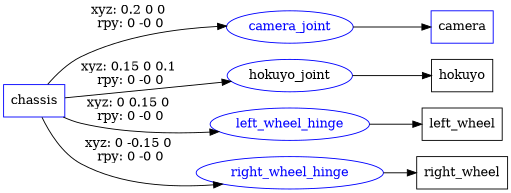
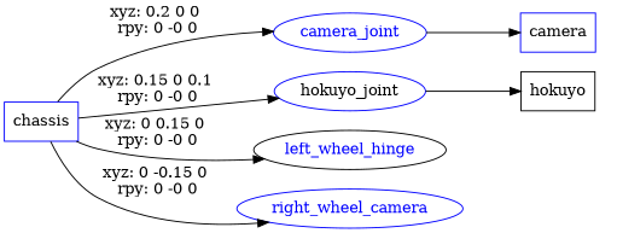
  digraph {
    rankdir=LR
    node [color=blue shape=box]
    n1 [label=chassis]
    camera_joint [fontcolor=blue shape=ellipse]
    hokuyo_joint [fontcolor=black shape=ellipse]
-   left_wheel_hinge [fontcolor=blue shape=ellipse]
-   right_wheel_hinge [fontcolor=blue shape=ellipse]
+   left_wheel_hinge [color=black fontcolor=blue shape=ellipse]
+   right_wheel_hinge [fontcolor=blue shape=ellipse label=right_wheel_camera]
    n6 [label=camera]
    n7 [label=hokuyo color=""]
-   n8 [label=left_wheel color=""]
-   n9 [label=right_wheel color=""]
    n1 -> camera_joint [label="xyz: 0.2 0 0 \nrpy: 0 -0 0"]
    n1 -> hokuyo_joint [label="xyz: 0.15 0 0.1 \nrpy: 0 -0 0"]
    n1 -> left_wheel_hinge [label="xyz: 0 0.15 0 \nrpy: 0 -0 0"]
    n1 -> right_wheel_hinge [label="xyz: 0 -0.15 0 \nrpy: 0 -0 0"]
    camera_joint -> n6
    hokuyo_joint -> n7
-   left_wheel_hinge -> n8
-   right_wheel_hinge -> n9
  }
